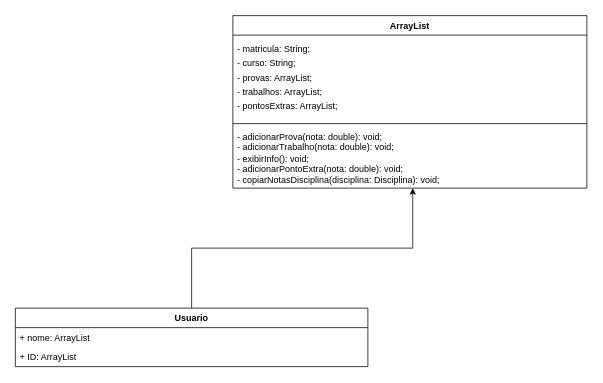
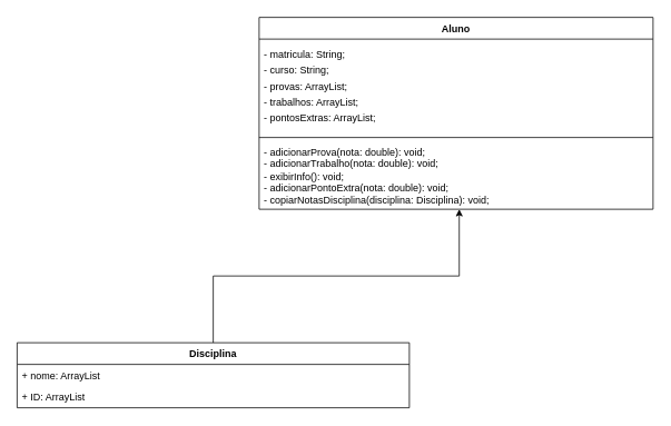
  <mxCell id="0" />
  <mxCell id="1" parent="0" />
  <mxCell id="2" style="edgeStyle=orthogonalEdgeStyle;rounded=0;orthogonalLoop=1;jettySize=auto;html=1;exitX=0.5;exitY=0;exitDx=0;exitDy=0;entryX=0.508;entryY=1;entryDx=0;entryDy=0;entryPerimeter=0;" parent="1" source="3" target="9" edge="1"><mxGeometry relative="1" as="geometry"><mxPoint x="550" y="260" as="targetPoint" /></mxGeometry></mxCell>
- <mxCell id="3" value="&lt;b&gt;Usuario&lt;/b&gt;" style="swimlane;fontStyle=0;childLayout=stackLayout;horizontal=1;startSize=26;fillColor=default;horizontalStack=0;resizeParent=1;resizeParentMax=0;resizeLast=0;collapsible=1;marginBottom=0;whiteSpace=wrap;html=1;" parent="1" vertex="1"><mxGeometry x="20" y="410" width="470" height="78" as="geometry" /></mxCell>
+ <mxCell id="3" value="&lt;b&gt;Disciplina&lt;/b&gt;" style="swimlane;fontStyle=0;childLayout=stackLayout;horizontal=1;startSize=26;fillColor=default;horizontalStack=0;resizeParent=1;resizeParentMax=0;resizeLast=0;collapsible=1;marginBottom=0;whiteSpace=wrap;html=1;" parent="1" vertex="1"><mxGeometry x="20" y="410" width="470" height="78" as="geometry" /></mxCell>
  <mxCell id="4" value="+ nome: ArrayList" style="text;strokeColor=none;fillColor=none;align=left;verticalAlign=top;spacingLeft=4;spacingRight=4;overflow=hidden;rotatable=0;points=[[0,0.5],[1,0.5]];portConstraint=eastwest;whiteSpace=wrap;html=1;" parent="3" vertex="1"><mxGeometry y="26" width="470" height="26" as="geometry" /></mxCell>
  <mxCell id="5" value="+ ID: ArrayList" style="text;strokeColor=none;fillColor=none;align=left;verticalAlign=top;spacingLeft=4;spacingRight=4;overflow=hidden;rotatable=0;points=[[0,0.5],[1,0.5]];portConstraint=eastwest;whiteSpace=wrap;html=1;" parent="3" vertex="1"><mxGeometry y="52" width="470" height="26" as="geometry" /></mxCell>
- <mxCell id="6" value="ArrayList" style="swimlane;fontStyle=1;align=center;verticalAlign=top;childLayout=stackLayout;horizontal=1;startSize=26;horizontalStack=0;resizeParent=1;resizeParentMax=0;resizeLast=0;collapsible=1;marginBottom=0;whiteSpace=wrap;html=1;fillColor=default;" parent="1" vertex="1"><mxGeometry x="310" y="20" width="472" height="230" as="geometry" /></mxCell>
+ <mxCell id="6" value="Aluno" style="swimlane;fontStyle=1;align=center;verticalAlign=top;childLayout=stackLayout;horizontal=1;startSize=26;horizontalStack=0;resizeParent=1;resizeParentMax=0;resizeLast=0;collapsible=1;marginBottom=0;whiteSpace=wrap;html=1;fillColor=default;" parent="1" vertex="1"><mxGeometry x="310" y="20" width="472" height="230" as="geometry" /></mxCell>
  <mxCell id="7" value="&lt;div style=&quot;line-height: 160%;&quot;&gt;- matricula: String;&amp;nbsp;&lt;/div&gt;&lt;div style=&quot;line-height: 160%;&quot;&gt;- curso: String;&lt;/div&gt;&lt;div style=&quot;line-height: 160%;&quot;&gt;- provas: ArrayList;&lt;/div&gt;&lt;div style=&quot;line-height: 160%;&quot;&gt;- trabalhos: ArrayList;&lt;/div&gt;&lt;div style=&quot;line-height: 160%;&quot;&gt;- pontosExtras: ArrayList;&amp;nbsp;&lt;br&gt;&lt;/div&gt;" style="text;strokeColor=none;fillColor=none;align=left;verticalAlign=middle;spacingLeft=4;spacingRight=4;overflow=hidden;rotatable=0;points=[[0,0.5],[1,0.5]];portConstraint=eastwest;whiteSpace=wrap;html=1;" parent="6" vertex="1"><mxGeometry y="26" width="472" height="114" as="geometry" /></mxCell>
  <mxCell id="8" value="" style="line;strokeWidth=1;fillColor=none;align=left;verticalAlign=middle;spacingTop=-1;spacingLeft=3;spacingRight=3;rotatable=0;labelPosition=right;points=[];portConstraint=eastwest;strokeColor=inherit;" parent="6" vertex="1"><mxGeometry y="140" width="472" height="8" as="geometry" /></mxCell>
  <mxCell id="9" value="- adicionarProva(nota: double): void;&lt;br/&gt;- adicionarTrabalho(nota: double): void;&lt;br/&gt;- exibirInfo(): void;&lt;br/&gt;- adicionarPontoExtra(nota: double): void;&lt;br/&gt;- copiarNotasDisciplina(disciplina: Disciplina): void;" style="text;strokeColor=none;fillColor=none;align=left;verticalAlign=top;spacingLeft=4;spacingRight=4;overflow=hidden;rotatable=0;points=[[0,0.5],[1,0.5]];portConstraint=eastwest;whiteSpace=wrap;html=1;" parent="6" vertex="1"><mxGeometry y="148" width="472" height="82" as="geometry" /></mxCell>
